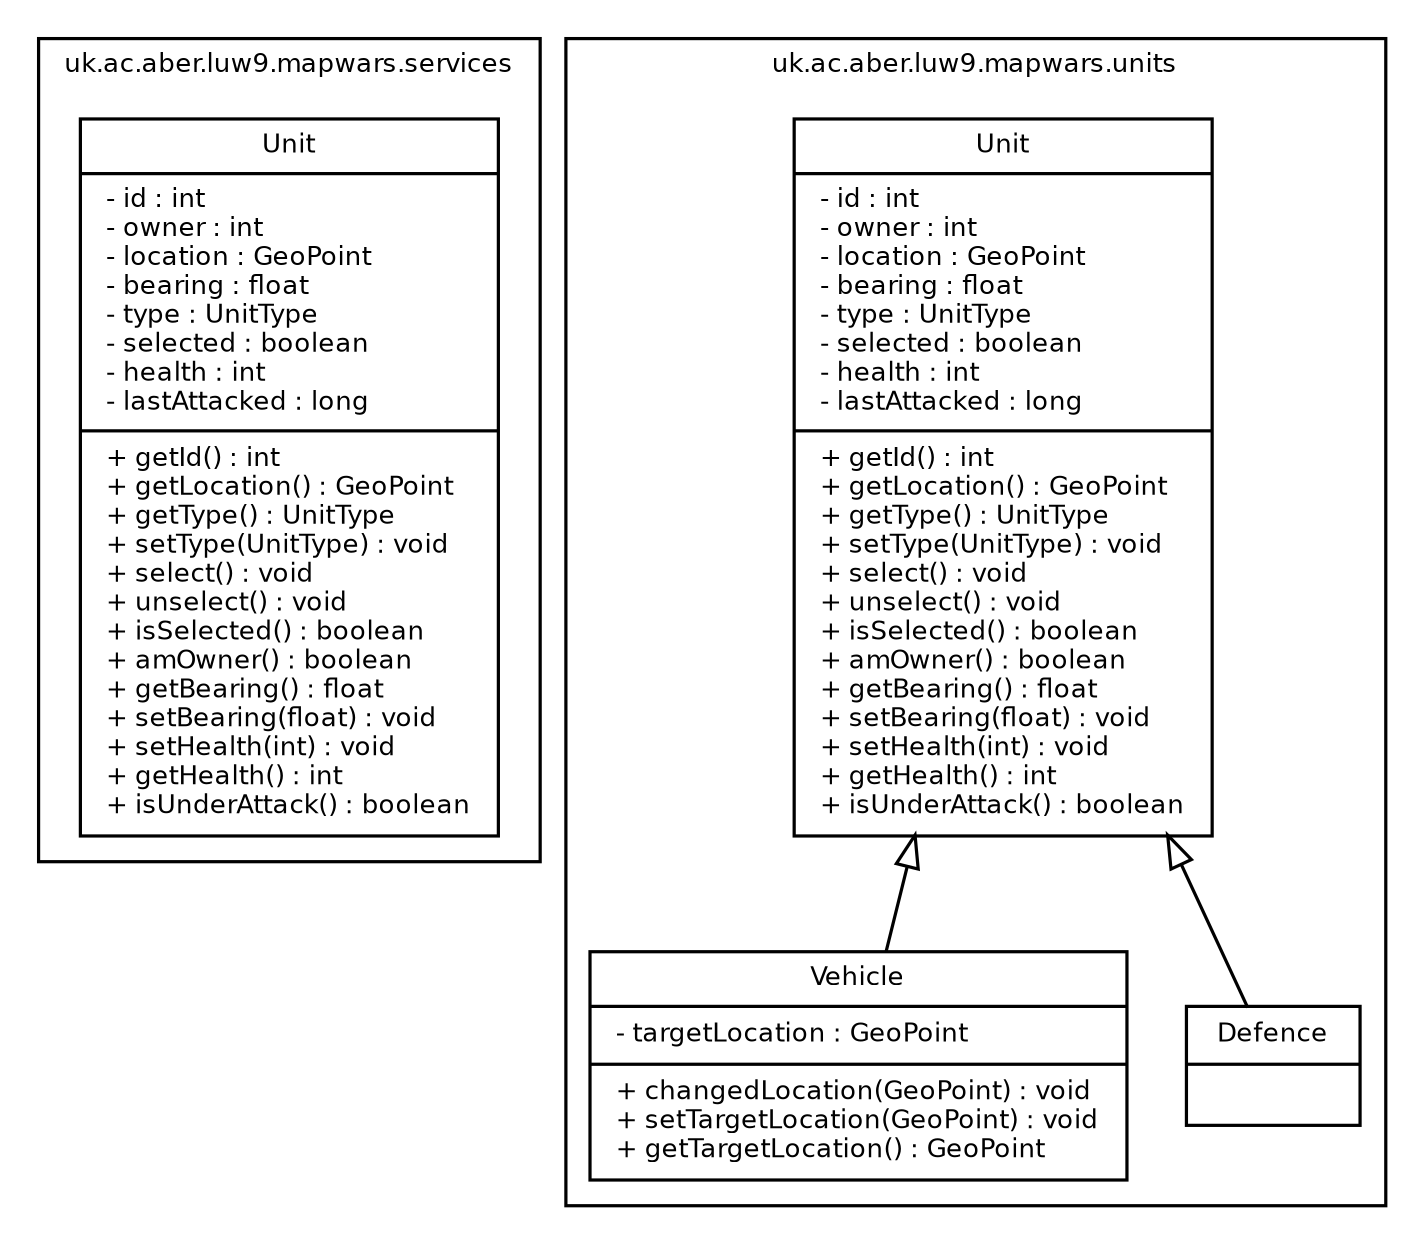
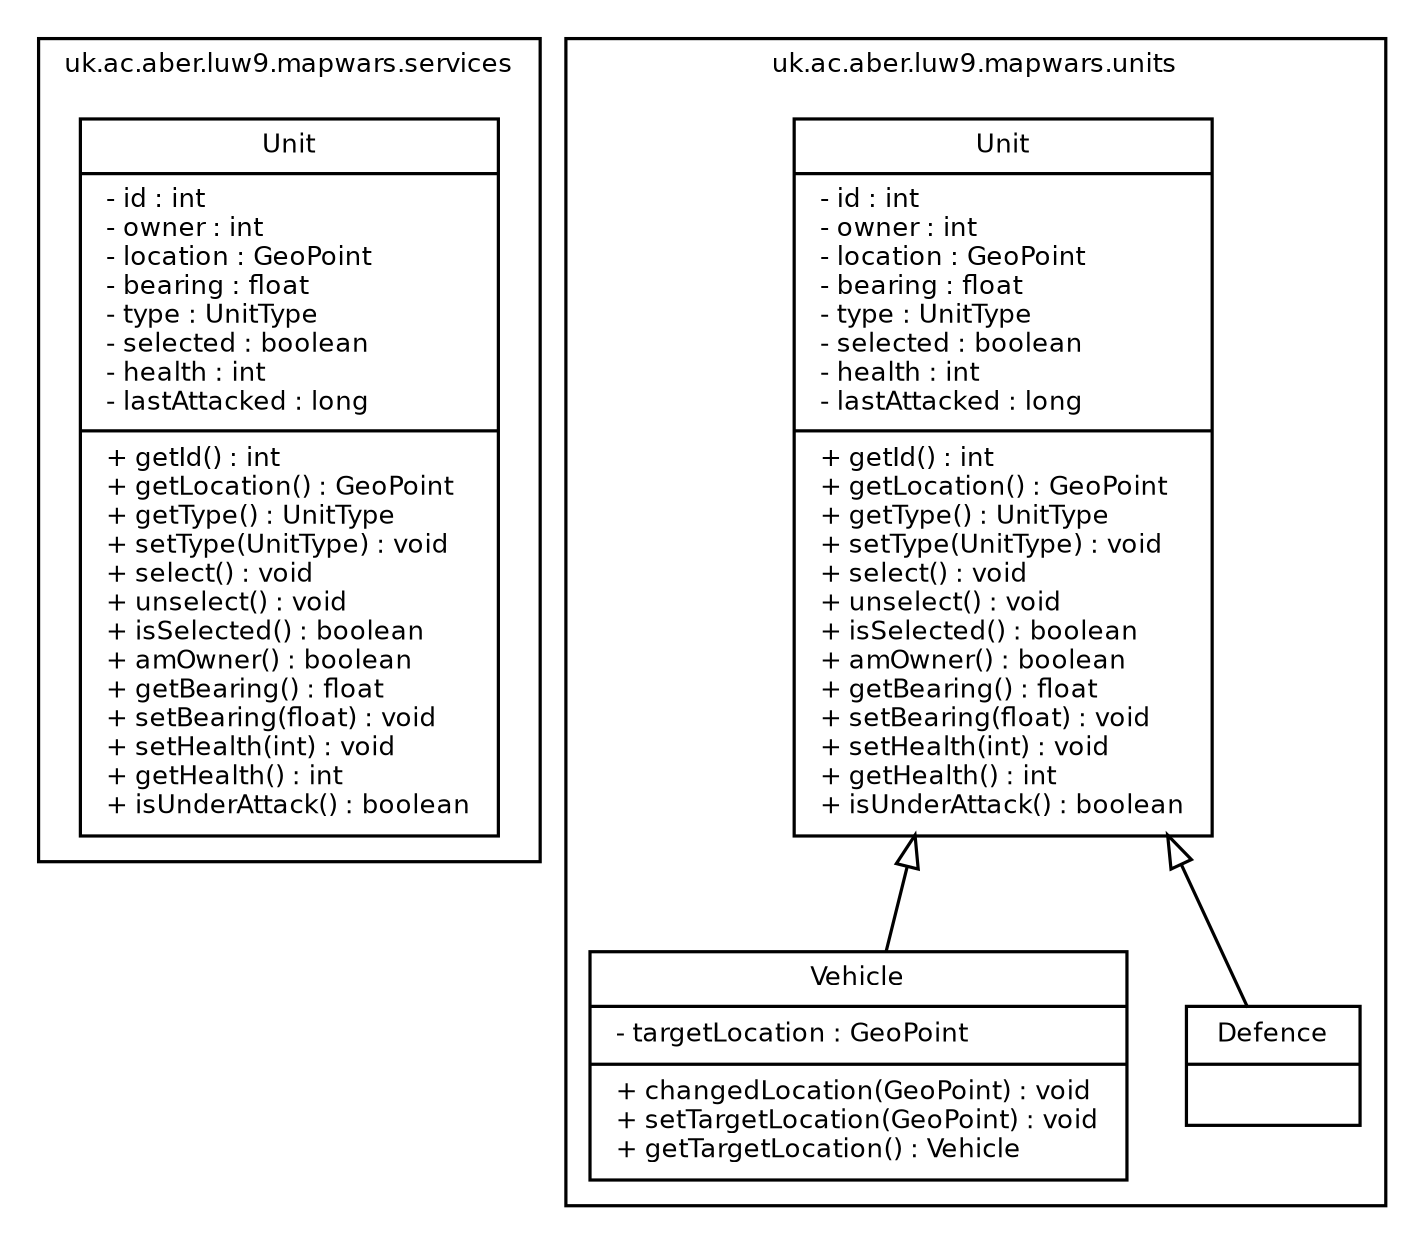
  digraph {
    fontname="Bitstream Vera Sans"
    fontsize=8
    node [fontname="Bitstream Vera Sans" fontsize=8 shape=record]
    edge [arrowhead=none arrowtail=empty dir=both fontname="Bitstream Vera Sans" fontsize=8]
    n1 [label="{Unit|- id : int\l- owner : int\l- location : GeoPoint\l- bearing : float\l- type : UnitType\l- selected : boolean\l- health : int\l- lastAttacked : long\l|+ getId() : int\l+ getLocation() : GeoPoint\l+ getType() : UnitType\l+ setType(UnitType) : void\l+ select() : void\l+ unselect() : void\l+ isSelected() : boolean\l+ amOwner() : boolean\l+ getBearing() : float\l+ setBearing(float) : void\l+ setHealth(int) : void\l+ getHealth() : int\l+ isUnderAttack() : boolean\l}"]
    n2 [label="{Unit|- id : int\l- owner : int\l- location : GeoPoint\l- bearing : float\l- type : UnitType\l- selected : boolean\l- health : int\l- lastAttacked : long\l|+ getId() : int\l+ getLocation() : GeoPoint\l+ getType() : UnitType\l+ setType(UnitType) : void\l+ select() : void\l+ unselect() : void\l+ isSelected() : boolean\l+ amOwner() : boolean\l+ getBearing() : float\l+ setBearing(float) : void\l+ setHealth(int) : void\l+ getHealth() : int\l+ isUnderAttack() : boolean\l}"]
-   n3 [label="{Vehicle|- targetLocation : GeoPoint\l|+ changedLocation(GeoPoint) : void\l+ setTargetLocation(GeoPoint) : void\l+ getTargetLocation() : GeoPoint\l}"]
+   n3 [label="{Vehicle|- targetLocation : GeoPoint\l|+ changedLocation(GeoPoint) : void\l+ setTargetLocation(GeoPoint) : void\l+ getTargetLocation() : Vehicle\l}"]
    n4 [label="{Defence|\l}"]
    subgraph cluster_1 {
      label="uk.ac.aber.luw9.mapwars.services"
      n1
    }
    subgraph cluster_2 {
      label="uk.ac.aber.luw9.mapwars.units"
      n2
      n3
      n4
    }
    n2 -> n3
    n2 -> n4
  }
